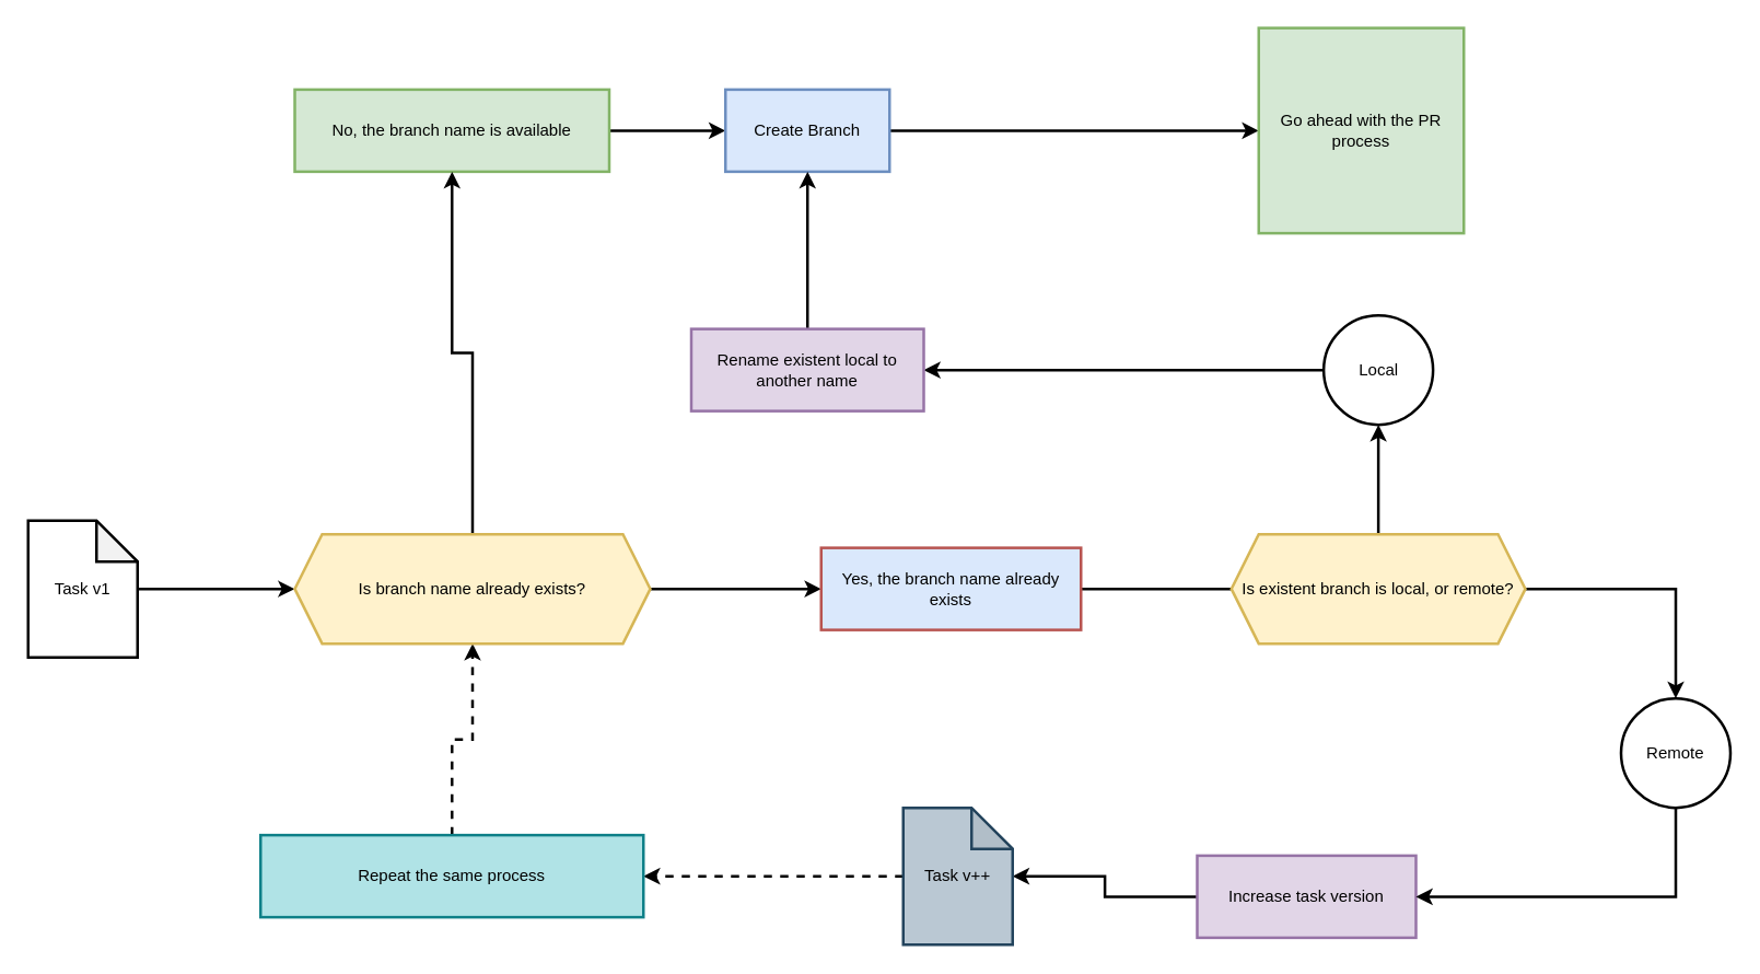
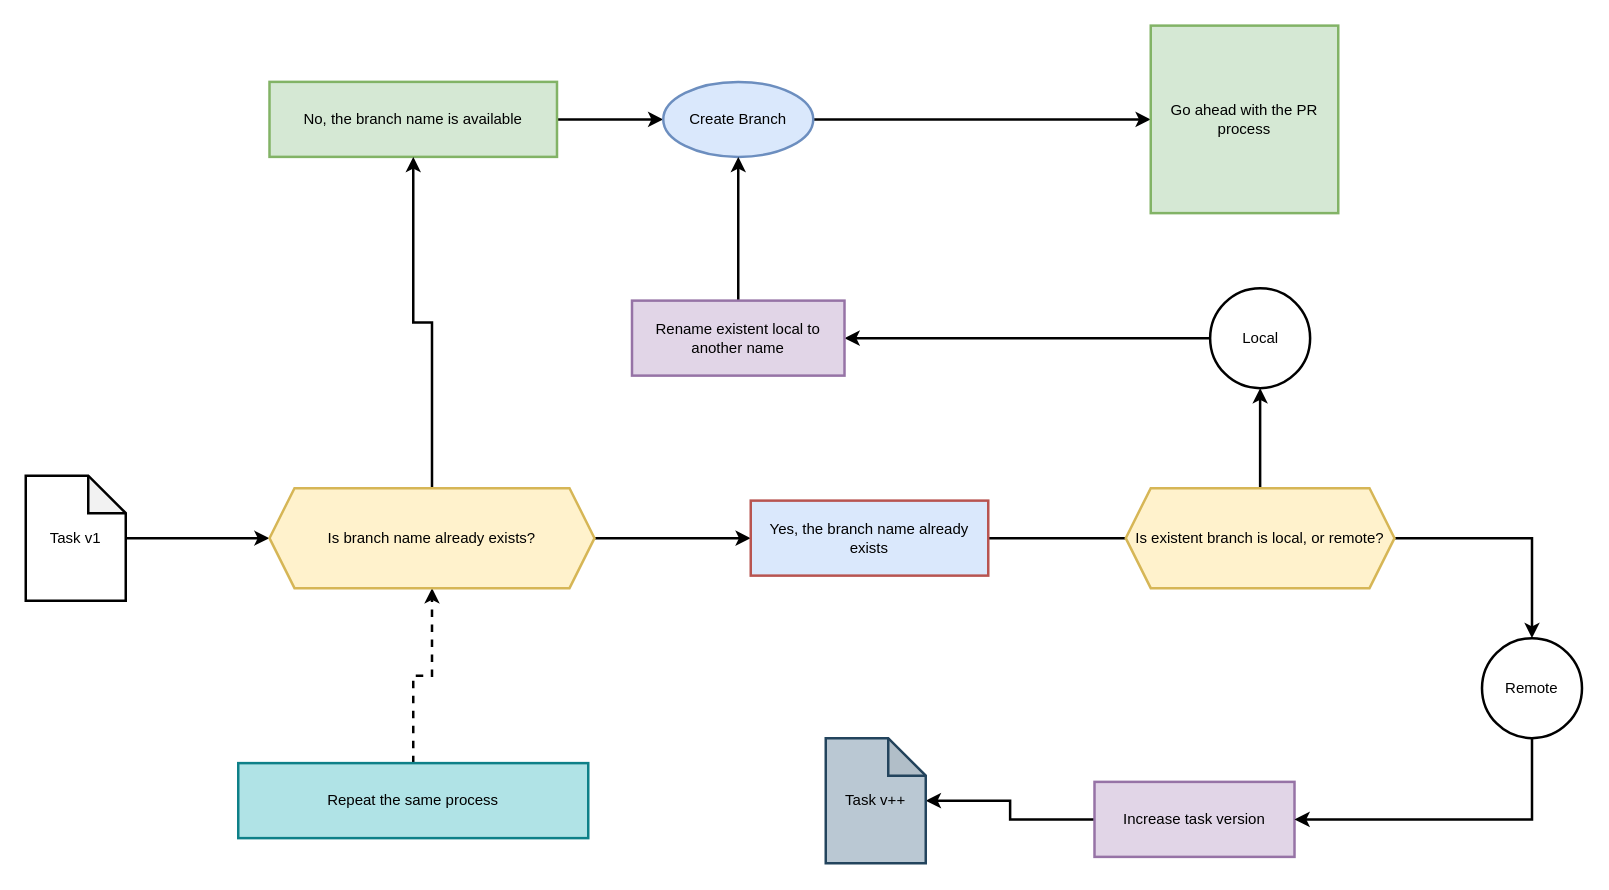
  <mxCell id="0" />
  <mxCell id="1" parent="0" />
  <mxCell id="2" style="edgeStyle=orthogonalEdgeStyle;rounded=0;orthogonalLoop=1;jettySize=auto;html=1;strokeWidth=2;" parent="1" source="3" target="5" edge="1"><mxGeometry relative="1" as="geometry"><mxPoint x="630" y="95" as="targetPoint" /></mxGeometry></mxCell>
  <mxCell id="3" value="No, the branch name is available" style="rounded=0;whiteSpace=wrap;html=1;fillColor=#d5e8d4;strokeColor=#82b366;strokeWidth=2;" parent="1" vertex="1"><mxGeometry x="215" y="65" width="230" height="60" as="geometry" /></mxCell>
  <mxCell id="4" style="edgeStyle=orthogonalEdgeStyle;rounded=0;orthogonalLoop=1;jettySize=auto;html=1;strokeWidth=2;entryX=0;entryY=0.5;entryDx=0;entryDy=0;" parent="1" source="5" target="17" edge="1"><mxGeometry relative="1" as="geometry"><mxPoint x="880" y="95" as="targetPoint" /></mxGeometry></mxCell>
- <mxCell id="5" value="Create Branch" style="rounded=0;whiteSpace=wrap;html=1;fillColor=#dae8fc;strokeColor=#6c8ebf;strokeWidth=2;" parent="1" vertex="1"><mxGeometry x="530" y="65" width="120" height="60" as="geometry" /></mxCell>
+ <mxCell id="5" value="Create Branch" style="ellipse;whiteSpace=wrap;html=1;fillColor=#dae8fc;strokeColor=#6c8ebf;strokeWidth=2;" parent="1" vertex="1"><mxGeometry x="530" y="65" width="120" height="60" as="geometry" /></mxCell>
  <mxCell id="6" style="edgeStyle=orthogonalEdgeStyle;rounded=0;orthogonalLoop=1;jettySize=auto;html=1;strokeWidth=2;entryX=0;entryY=0.5;entryDx=0;entryDy=0;" parent="1" source="7" target="22" edge="1"><mxGeometry relative="1" as="geometry"><mxPoint x="200" y="430" as="targetPoint" /></mxGeometry></mxCell>
  <mxCell id="7" value="Task v1" style="shape=note;whiteSpace=wrap;html=1;backgroundOutline=1;darkOpacity=0.05;strokeWidth=2;" parent="1" vertex="1"><mxGeometry x="20" y="380" width="80" height="100" as="geometry" /></mxCell>
  <mxCell id="8" style="edgeStyle=orthogonalEdgeStyle;rounded=0;orthogonalLoop=1;jettySize=auto;html=1;strokeWidth=2;exitX=1;exitY=0.5;exitDx=0;exitDy=0;" parent="1" source="22" target="10" edge="1"><mxGeometry relative="1" as="geometry"><mxPoint x="400" y="490" as="targetPoint" /><mxPoint x="460" y="430" as="sourcePoint" /></mxGeometry></mxCell>
  <mxCell id="9" style="edgeStyle=orthogonalEdgeStyle;rounded=0;orthogonalLoop=1;jettySize=auto;html=1;entryX=0;entryY=0.5;entryDx=0;entryDy=0;strokeWidth=2;endArrow=none;" parent="1" source="10" target="20" edge="1"><mxGeometry relative="1" as="geometry" /></mxCell>
  <mxCell id="10" value="Yes, the branch name already exists" style="rounded=0;whiteSpace=wrap;html=1;fillColor=#dae8fc;strokeColor=#b85450;strokeWidth=2;" parent="1" vertex="1"><mxGeometry x="600" y="400" width="190" height="60" as="geometry" /></mxCell>
  <mxCell id="11" style="edgeStyle=orthogonalEdgeStyle;rounded=0;orthogonalLoop=1;jettySize=auto;html=1;strokeWidth=2;" parent="1" source="12" target="14" edge="1"><mxGeometry relative="1" as="geometry" /></mxCell>
  <mxCell id="12" value="Increase task version" style="rounded=0;whiteSpace=wrap;html=1;fillColor=#e1d5e7;strokeColor=#9673a6;strokeWidth=2;" parent="1" vertex="1"><mxGeometry x="875" y="625" width="160" height="60" as="geometry" /></mxCell>
- <mxCell id="13" style="edgeStyle=orthogonalEdgeStyle;rounded=0;orthogonalLoop=1;jettySize=auto;html=1;strokeWidth=2;dashed=1;" parent="1" source="14" target="16" edge="1"><mxGeometry relative="1" as="geometry"><mxPoint x="590" y="630" as="targetPoint" /></mxGeometry></mxCell>
  <mxCell id="14" value="Task v++" style="shape=note;whiteSpace=wrap;html=1;backgroundOutline=1;darkOpacity=0.05;fillColor=#bac8d3;strokeColor=#23445d;strokeWidth=2;" parent="1" vertex="1"><mxGeometry x="660" y="590" width="80" height="100" as="geometry" /></mxCell>
  <mxCell id="15" style="edgeStyle=orthogonalEdgeStyle;rounded=0;orthogonalLoop=1;jettySize=auto;html=1;entryX=0.5;entryY=1;entryDx=0;entryDy=0;dashed=1;strokeWidth=2;" parent="1" source="16" target="22" edge="1"><mxGeometry relative="1" as="geometry" /></mxCell>
  <mxCell id="16" value="Repeat the same process" style="rounded=0;whiteSpace=wrap;html=1;fillColor=#b0e3e6;strokeColor=#0e8088;strokeWidth=2;" parent="1" vertex="1"><mxGeometry x="190" y="610" width="280" height="60" as="geometry" /></mxCell>
  <mxCell id="17" value="Go ahead with the PR process" style="whiteSpace=wrap;html=1;aspect=fixed;fillColor=#d5e8d4;strokeColor=#82b366;strokeWidth=2;" parent="1" vertex="1"><mxGeometry x="920" y="20" width="150" height="150" as="geometry" /></mxCell>
  <mxCell id="18" style="edgeStyle=orthogonalEdgeStyle;rounded=0;orthogonalLoop=1;jettySize=auto;html=1;entryX=0.5;entryY=0;entryDx=0;entryDy=0;strokeWidth=2;" parent="1" source="20" target="24" edge="1"><mxGeometry relative="1" as="geometry" /></mxCell>
  <mxCell id="19" style="edgeStyle=orthogonalEdgeStyle;rounded=0;orthogonalLoop=1;jettySize=auto;html=1;entryX=0.5;entryY=1;entryDx=0;entryDy=0;strokeWidth=2;" parent="1" source="20" target="26" edge="1"><mxGeometry relative="1" as="geometry" /></mxCell>
  <mxCell id="20" value="Is existent branch is local, or remote?" style="shape=hexagon;perimeter=hexagonPerimeter2;whiteSpace=wrap;html=1;fixedSize=1;fillColor=#fff2cc;strokeColor=#d6b656;strokeWidth=2;" parent="1" vertex="1"><mxGeometry x="900" y="390" width="215" height="80" as="geometry" /></mxCell>
  <mxCell id="21" style="edgeStyle=orthogonalEdgeStyle;rounded=0;orthogonalLoop=1;jettySize=auto;html=1;entryX=0.5;entryY=1;entryDx=0;entryDy=0;strokeWidth=2;" parent="1" source="22" target="3" edge="1"><mxGeometry relative="1" as="geometry" /></mxCell>
  <mxCell id="22" value="Is branch name already exists?" style="shape=hexagon;perimeter=hexagonPerimeter2;whiteSpace=wrap;html=1;fixedSize=1;fillColor=#fff2cc;strokeColor=#d6b656;strokeWidth=2;" parent="1" vertex="1"><mxGeometry x="215" y="390" width="260" height="80" as="geometry" /></mxCell>
  <mxCell id="23" style="edgeStyle=orthogonalEdgeStyle;rounded=0;orthogonalLoop=1;jettySize=auto;html=1;entryX=1;entryY=0.5;entryDx=0;entryDy=0;exitX=0.5;exitY=1;exitDx=0;exitDy=0;strokeWidth=2;" parent="1" source="24" target="12" edge="1"><mxGeometry relative="1" as="geometry" /></mxCell>
  <mxCell id="24" value="Remote" style="ellipse;whiteSpace=wrap;html=1;aspect=fixed;strokeWidth=2;" parent="1" vertex="1"><mxGeometry x="1185" y="510" width="80" height="80" as="geometry" /></mxCell>
  <mxCell id="25" style="edgeStyle=orthogonalEdgeStyle;rounded=0;orthogonalLoop=1;jettySize=auto;html=1;strokeWidth=2;" parent="1" source="26" target="28" edge="1"><mxGeometry relative="1" as="geometry"><mxPoint x="890" y="270" as="targetPoint" /></mxGeometry></mxCell>
  <mxCell id="26" value="Local" style="ellipse;whiteSpace=wrap;html=1;aspect=fixed;strokeWidth=2;" parent="1" vertex="1"><mxGeometry x="967.5" y="230" width="80" height="80" as="geometry" /></mxCell>
  <mxCell id="27" style="edgeStyle=orthogonalEdgeStyle;rounded=0;orthogonalLoop=1;jettySize=auto;html=1;entryX=0.5;entryY=1;entryDx=0;entryDy=0;strokeWidth=2;" parent="1" source="28" target="5" edge="1"><mxGeometry relative="1" as="geometry"><mxPoint x="610" y="270" as="targetPoint" /></mxGeometry></mxCell>
  <mxCell id="28" value="Rename existent local to another name" style="rounded=0;whiteSpace=wrap;html=1;fillColor=#e1d5e7;strokeColor=#9673a6;strokeWidth=2;" parent="1" vertex="1"><mxGeometry x="505" y="240" width="170" height="60" as="geometry" /></mxCell>
